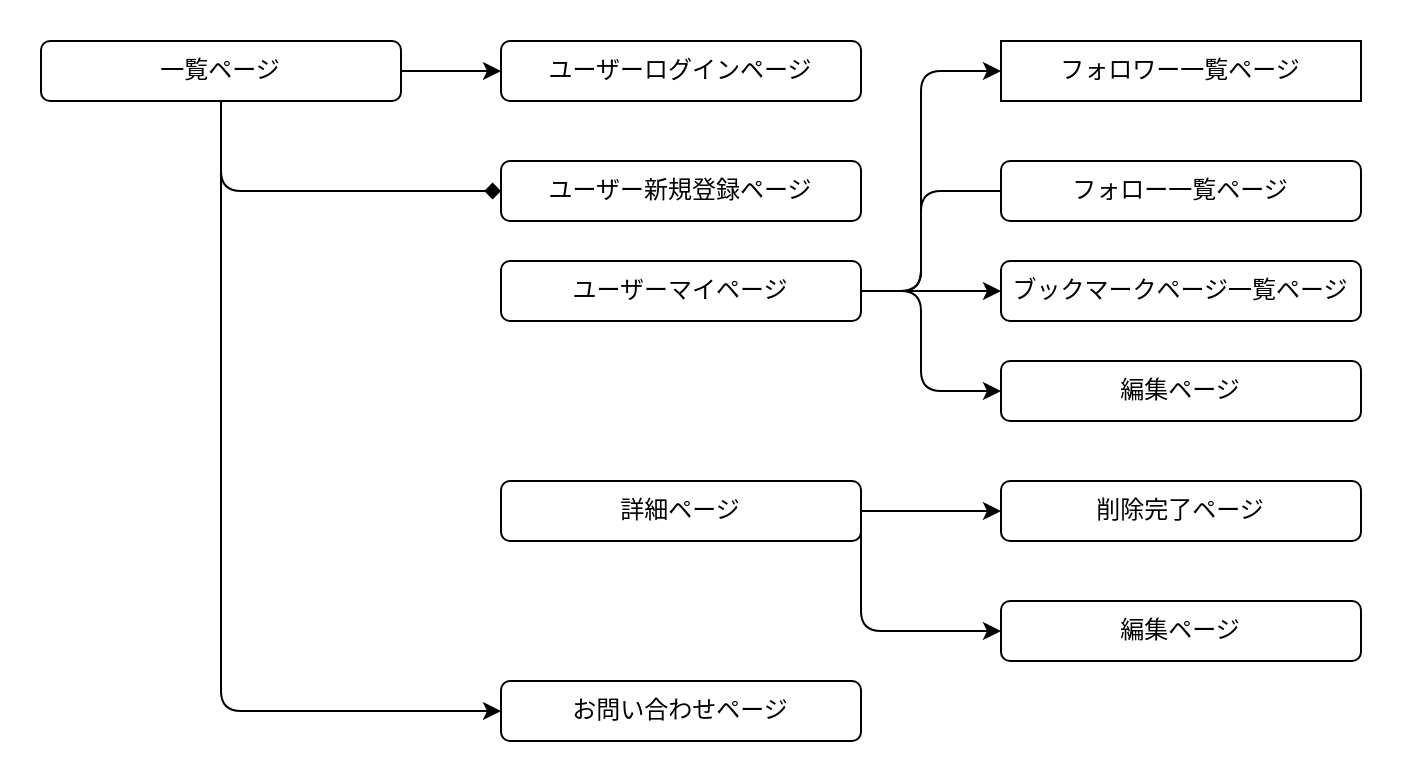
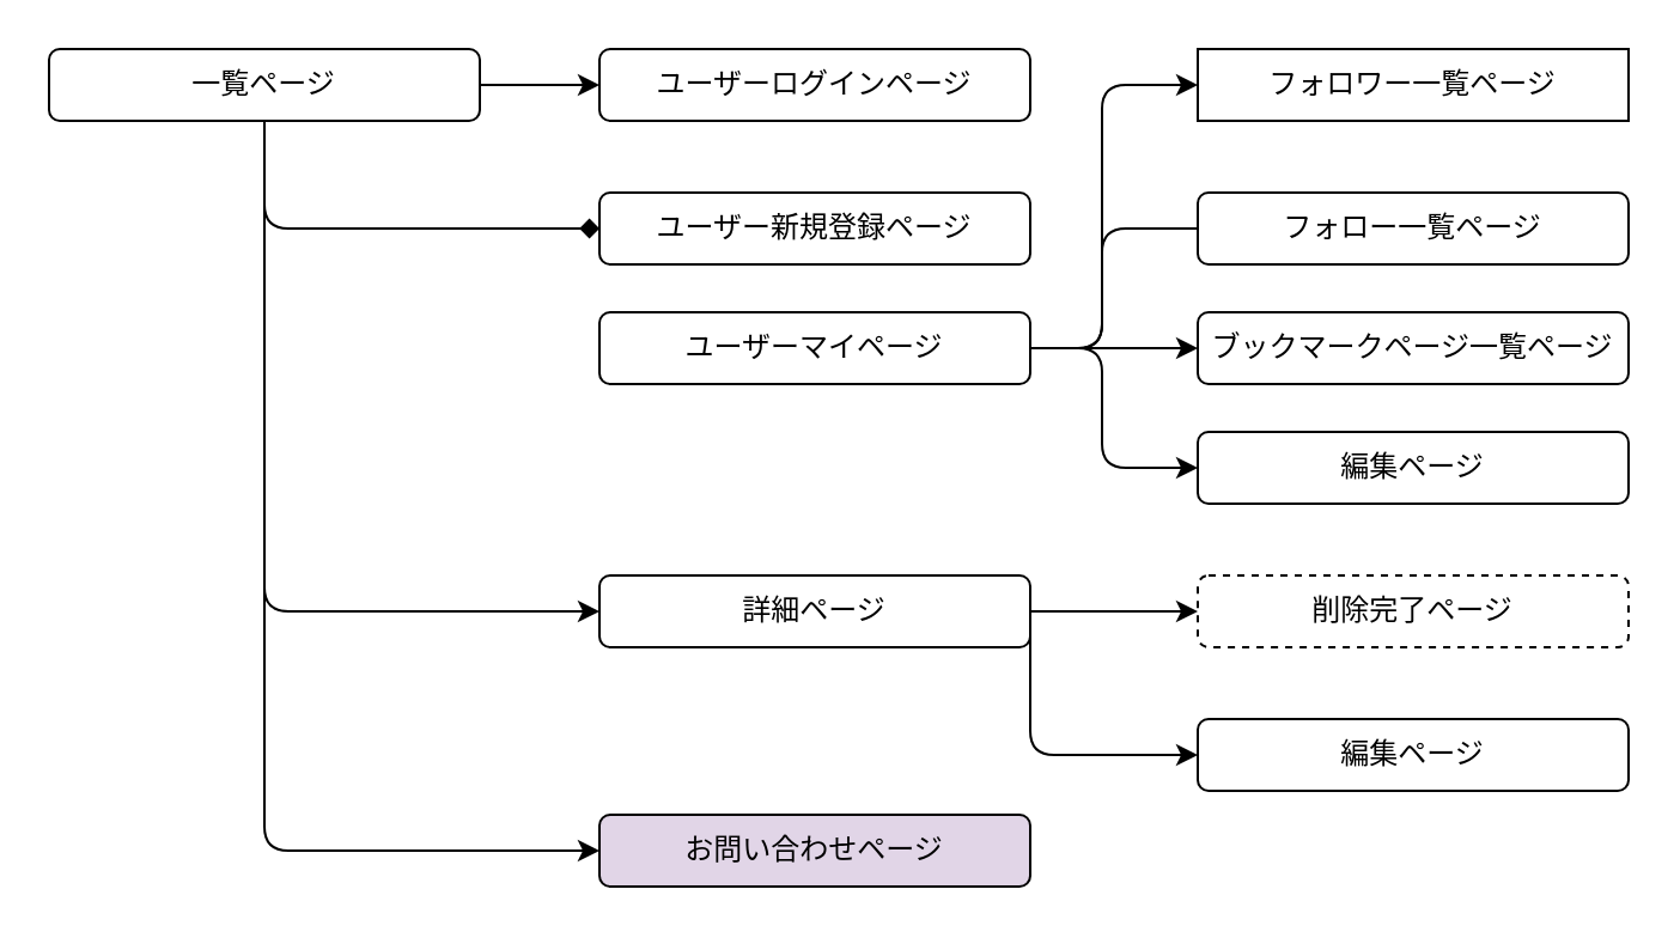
  <mxCell id="0" />
  <mxCell id="1" parent="0" />
  <mxCell id="2" style="edgeStyle=none;html=1;exitX=1;exitY=0.5;exitDx=0;exitDy=0;entryX=0;entryY=0.5;entryDx=0;entryDy=0;" edge="1" parent="1" source="6" target="7"><mxGeometry relative="1" as="geometry" /></mxCell>
  <mxCell id="3" style="edgeStyle=none;html=1;exitX=0.5;exitY=1;exitDx=0;exitDy=0;entryX=0;entryY=0.5;entryDx=0;entryDy=0;" edge="1" parent="1" source="6" target="23"><mxGeometry relative="1" as="geometry"><Array as="points"><mxPoint x="110" y="110" /><mxPoint x="110" y="355" /></Array></mxGeometry></mxCell>
  <mxCell id="4" style="edgeStyle=none;html=1;exitX=0.5;exitY=1;exitDx=0;exitDy=0;entryX=0;entryY=0.5;entryDx=0;entryDy=0;endArrow=diamond;" edge="1" parent="1" source="6" target="13"><mxGeometry relative="1" as="geometry"><Array as="points"><mxPoint x="110" y="95" /></Array></mxGeometry></mxCell>
+ <mxCell id="5" style="edgeStyle=none;html=1;exitX=0.5;exitY=1;exitDx=0;exitDy=0;entryX=0;entryY=0.5;entryDx=0;entryDy=0;" edge="1" parent="1" source="6" target="16"><mxGeometry relative="1" as="geometry"><Array as="points"><mxPoint x="110" y="255" /></Array></mxGeometry></mxCell>
  <mxCell id="6" value="一覧ページ" style="rounded=1;whiteSpace=wrap;html=1;" vertex="1" parent="1"><mxGeometry x="20" y="20" width="180" height="30" as="geometry" /></mxCell>
  <mxCell id="7" value="ユーザーログインページ" style="rounded=1;whiteSpace=wrap;html=1;" vertex="1" parent="1"><mxGeometry x="250" y="20" width="180" height="30" as="geometry" /></mxCell>
  <mxCell id="8" style="edgeStyle=none;html=1;exitX=1;exitY=0.5;exitDx=0;exitDy=0;entryX=0;entryY=0.5;entryDx=0;entryDy=0;" edge="1" parent="1" source="12" target="19"><mxGeometry relative="1" as="geometry" /></mxCell>
  <mxCell id="9" style="edgeStyle=none;html=1;exitX=1;exitY=0.5;exitDx=0;exitDy=0;entryX=0;entryY=0.5;entryDx=0;entryDy=0;" edge="1" parent="1" source="12" target="22"><mxGeometry relative="1" as="geometry"><Array as="points"><mxPoint x="460" y="145" /><mxPoint x="460" y="195" /></Array></mxGeometry></mxCell>
  <mxCell id="10" style="edgeStyle=none;html=1;exitX=1;exitY=0.5;exitDx=0;exitDy=0;entryX=0;entryY=0.5;entryDx=0;entryDy=0;" edge="1" parent="1" source="12" target="17"><mxGeometry relative="1" as="geometry"><Array as="points"><mxPoint x="460" y="145" /><mxPoint x="460" y="35" /></Array></mxGeometry></mxCell>
  <mxCell id="11" style="edgeStyle=none;html=1;exitX=1;exitY=0.5;exitDx=0;exitDy=0;entryX=0;entryY=0.5;entryDx=0;entryDy=0;endArrow=none;" edge="1" parent="1" source="12" target="18"><mxGeometry relative="1" as="geometry"><Array as="points"><mxPoint x="460" y="145" /><mxPoint x="460" y="95" /></Array></mxGeometry></mxCell>
  <mxCell id="12" value="ユーザーマイページ" style="rounded=1;whiteSpace=wrap;html=1;" vertex="1" parent="1"><mxGeometry x="250" y="130" width="180" height="30" as="geometry" /></mxCell>
  <mxCell id="13" value="ユーザー新規登録ページ" style="rounded=1;whiteSpace=wrap;html=1;" vertex="1" parent="1"><mxGeometry x="250" y="80" width="180" height="30" as="geometry" /></mxCell>
  <mxCell id="14" style="edgeStyle=none;html=1;exitX=1;exitY=0.5;exitDx=0;exitDy=0;entryX=0;entryY=0.5;entryDx=0;entryDy=0;" edge="1" parent="1" source="16" target="21"><mxGeometry relative="1" as="geometry" /></mxCell>
  <mxCell id="15" style="edgeStyle=none;html=1;exitX=1;exitY=0.5;exitDx=0;exitDy=0;entryX=0;entryY=0.5;entryDx=0;entryDy=0;" edge="1" parent="1" source="16" target="20"><mxGeometry relative="1" as="geometry"><Array as="points"><mxPoint x="430" y="315" /></Array></mxGeometry></mxCell>
  <mxCell id="16" value="詳細ページ" style="rounded=1;whiteSpace=wrap;html=1;" vertex="1" parent="1"><mxGeometry x="250" y="240" width="180" height="30" as="geometry" /></mxCell>
  <mxCell id="17" value="フォロワー一覧ページ" style="whiteSpace=wrap;html=1;rounded=0;" vertex="1" parent="1"><mxGeometry x="500" y="20" width="180" height="30" as="geometry" /></mxCell>
  <mxCell id="18" value="フォロー一覧ページ" style="rounded=1;whiteSpace=wrap;html=1;" vertex="1" parent="1"><mxGeometry x="500" y="80" width="180" height="30" as="geometry" /></mxCell>
  <mxCell id="19" value="ブックマークページ一覧ページ" style="rounded=1;whiteSpace=wrap;html=1;" vertex="1" parent="1"><mxGeometry x="500" y="130" width="180" height="30" as="geometry" /></mxCell>
  <mxCell id="20" value="編集ページ" style="rounded=1;whiteSpace=wrap;html=1;" vertex="1" parent="1"><mxGeometry x="500" y="300" width="180" height="30" as="geometry" /></mxCell>
- <mxCell id="21" value="削除完了ページ" style="rounded=1;whiteSpace=wrap;html=1;" vertex="1" parent="1"><mxGeometry x="500" y="240" width="180" height="30" as="geometry" /></mxCell>
+ <mxCell id="21" value="削除完了ページ" style="rounded=1;whiteSpace=wrap;html=1;dashed=1;" vertex="1" parent="1"><mxGeometry x="500" y="240" width="180" height="30" as="geometry" /></mxCell>
  <mxCell id="22" value="編集ページ" style="rounded=1;whiteSpace=wrap;html=1;" vertex="1" parent="1"><mxGeometry x="500" y="180" width="180" height="30" as="geometry" /></mxCell>
- <mxCell id="23" value="お問い合わせページ" style="rounded=1;whiteSpace=wrap;html=1;" vertex="1" parent="1"><mxGeometry x="250" y="340" width="180" height="30" as="geometry" /></mxCell>
+ <mxCell id="23" value="お問い合わせページ" style="rounded=1;whiteSpace=wrap;html=1;fillColor=#e1d5e7;" vertex="1" parent="1"><mxGeometry x="250" y="340" width="180" height="30" as="geometry" /></mxCell>
